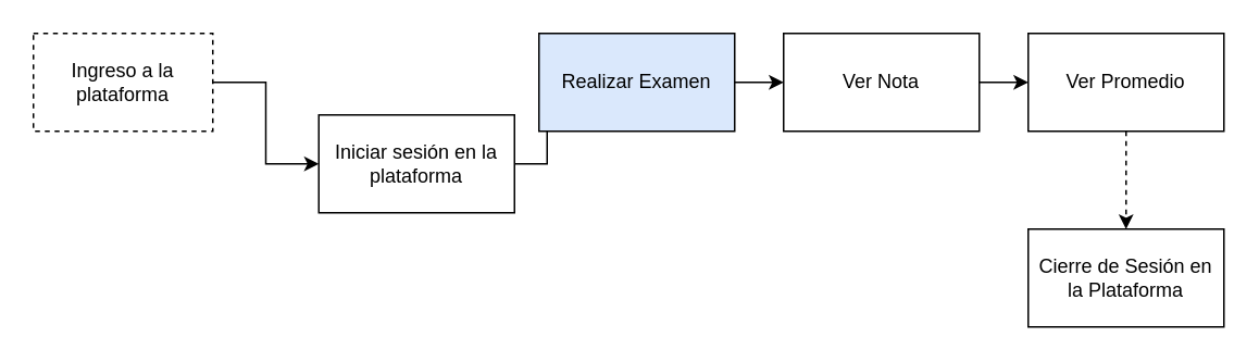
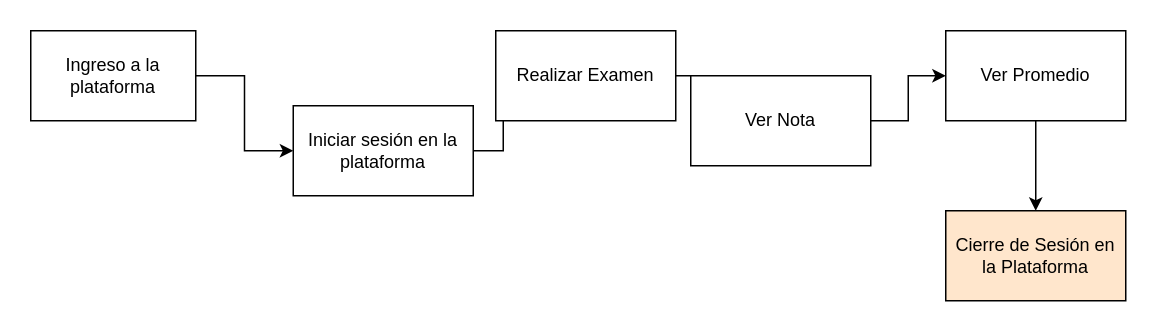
  <mxCell id="0" />
  <mxCell id="1" parent="0" />
  <mxCell id="2" value="" style="edgeStyle=orthogonalEdgeStyle;rounded=0;orthogonalLoop=1;jettySize=auto;html=1;" edge="1" parent="1" source="3" target="5"><mxGeometry relative="1" as="geometry" /></mxCell>
- <mxCell id="3" value="Ingreso a la plataforma" style="rounded=0;whiteSpace=wrap;html=1;dashed=1;" vertex="1" parent="1"><mxGeometry x="20" y="20" width="110" height="60" as="geometry" /></mxCell>
+ <mxCell id="3" value="Ingreso a la plataforma" style="rounded=0;whiteSpace=wrap;html=1;" vertex="1" parent="1"><mxGeometry x="20" y="20" width="110" height="60" as="geometry" /></mxCell>
  <mxCell id="4" value="" style="edgeStyle=orthogonalEdgeStyle;rounded=0;orthogonalLoop=1;jettySize=auto;html=1;" edge="1" parent="1" source="5" target="7"><mxGeometry relative="1" as="geometry" /></mxCell>
  <mxCell id="5" value="Iniciar sesión en la plataforma" style="rounded=0;whiteSpace=wrap;html=1;" vertex="1" parent="1"><mxGeometry x="195" y="70" width="120" height="60" as="geometry" /></mxCell>
  <mxCell id="6" value="" style="edgeStyle=orthogonalEdgeStyle;rounded=0;orthogonalLoop=1;jettySize=auto;html=1;" edge="1" parent="1" source="7" target="9"><mxGeometry relative="1" as="geometry" /></mxCell>
- <mxCell id="7" value="Realizar Examen" style="rounded=0;whiteSpace=wrap;html=1;fillColor=#dae8fc;" vertex="1" parent="1"><mxGeometry x="330" y="20" width="120" height="60" as="geometry" /></mxCell>
+ <mxCell id="7" value="Realizar Examen" style="rounded=0;whiteSpace=wrap;html=1;" vertex="1" parent="1"><mxGeometry x="330" y="20" width="120" height="60" as="geometry" /></mxCell>
  <mxCell id="8" value="" style="edgeStyle=orthogonalEdgeStyle;rounded=0;orthogonalLoop=1;jettySize=auto;html=1;" edge="1" parent="1" source="9" target="11"><mxGeometry relative="1" as="geometry" /></mxCell>
- <mxCell id="9" value="Ver Nota" style="rounded=0;whiteSpace=wrap;html=1;" vertex="1" parent="1"><mxGeometry x="480" y="20" width="120" height="60" as="geometry" /></mxCell>
- <mxCell id="10" style="edgeStyle=orthogonalEdgeStyle;rounded=0;orthogonalLoop=1;jettySize=auto;html=1;entryX=0.5;entryY=0;entryDx=0;entryDy=0;dashed=1;" edge="1" parent="1" source="11" target="12"><mxGeometry relative="1" as="geometry"><Array as="points" /></mxGeometry></mxCell>
+ <mxCell id="9" value="Ver Nota" style="rounded=0;whiteSpace=wrap;html=1;" vertex="1" parent="1"><mxGeometry x="460" y="50" width="120" height="60" as="geometry" /></mxCell>
+ <mxCell id="10" style="edgeStyle=orthogonalEdgeStyle;rounded=0;orthogonalLoop=1;jettySize=auto;html=1;entryX=0.5;entryY=0;entryDx=0;entryDy=0;" edge="1" parent="1" source="11" target="12"><mxGeometry relative="1" as="geometry"><Array as="points" /></mxGeometry></mxCell>
  <mxCell id="11" value="Ver Promedio" style="rounded=0;whiteSpace=wrap;html=1;" vertex="1" parent="1"><mxGeometry x="630" y="20" width="120" height="60" as="geometry" /></mxCell>
- <mxCell id="12" value="Cierre de Sesión en la Plataforma" style="rounded=0;whiteSpace=wrap;html=1;" vertex="1" parent="1"><mxGeometry x="630" y="140" width="120" height="60" as="geometry" /></mxCell>
+ <mxCell id="12" value="Cierre de Sesión en la Plataforma" style="rounded=0;whiteSpace=wrap;html=1;fillColor=#ffe6cc;" vertex="1" parent="1"><mxGeometry x="630" y="140" width="120" height="60" as="geometry" /></mxCell>
